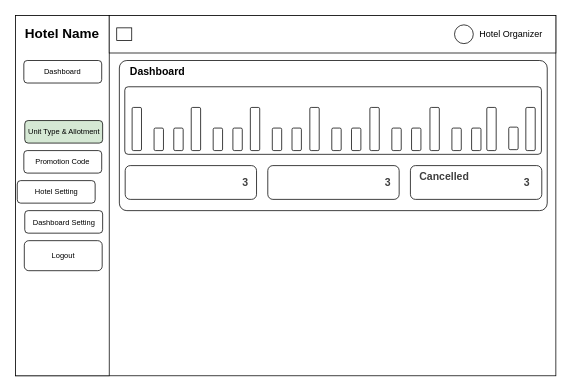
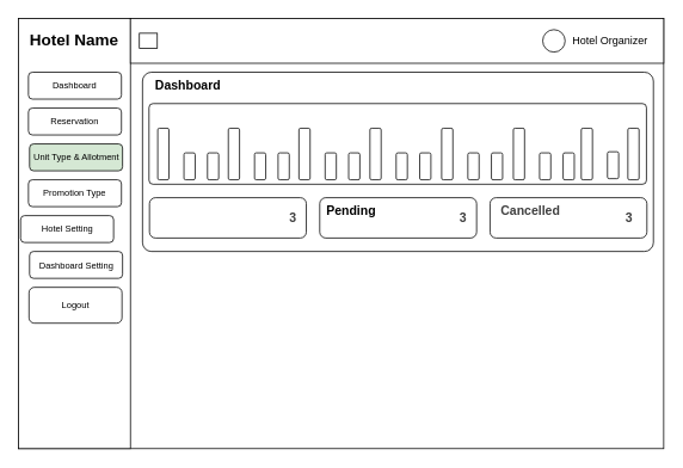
  <mxCell id="0" />
  <mxCell id="1" parent="0" />
  <mxCell id="2" value="" style="rounded=0;whiteSpace=wrap;html=1;" parent="1" vertex="1"><mxGeometry x="20" y="20" width="720" height="480" as="geometry" /></mxCell>
  <mxCell id="3" value="" style="rounded=0;whiteSpace=wrap;html=1;" parent="1" vertex="1"><mxGeometry x="20" y="20" width="125" height="480" as="geometry" /></mxCell>
  <mxCell id="4" value="" style="rounded=0;whiteSpace=wrap;html=1;" parent="1" vertex="1"><mxGeometry x="145" y="20" width="595" height="50" as="geometry" /></mxCell>
  <mxCell id="5" value="Hotel Name" style="text;html=1;align=center;verticalAlign=middle;whiteSpace=wrap;rounded=0;fontSize=18;fontStyle=1" parent="1" vertex="1"><mxGeometry x="31.25" y="30" width="102.5" height="30" as="geometry" /></mxCell>
  <mxCell id="6" value="" style="group" parent="1" vertex="1" connectable="0"><mxGeometry x="605" y="30" width="130" height="30" as="geometry" /></mxCell>
  <mxCell id="7" value="" style="ellipse;whiteSpace=wrap;html=1;aspect=fixed;" parent="6" vertex="1"><mxGeometry y="2.5" width="25" height="25" as="geometry" /></mxCell>
  <mxCell id="8" value="Hotel Organizer" style="text;html=1;align=center;verticalAlign=middle;resizable=0;points=[];autosize=1;strokeColor=none;fillColor=none;" parent="6" vertex="1"><mxGeometry x="20" width="110" height="30" as="geometry" /></mxCell>
  <mxCell id="9" value="" style="rounded=0;whiteSpace=wrap;html=1;" parent="1" vertex="1"><mxGeometry x="155" y="36.5" width="20" height="17" as="geometry" /></mxCell>
  <mxCell id="10" value="Dashboard" style="rounded=1;whiteSpace=wrap;html=1;fontSize=10;" parent="1" vertex="1"><mxGeometry x="31.25" y="80" width="103.75" height="30" as="geometry" /></mxCell>
  <mxCell id="11" value="&lt;font style=&quot;font-size: 10px;&quot;&gt;Unit Type &amp;amp; Allotment&lt;/font&gt;" style="rounded=1;whiteSpace=wrap;html=1;fillColor=#d5e8d4;" parent="1" vertex="1"><mxGeometry x="32.5" y="160" width="103.75" height="30" as="geometry" /></mxCell>
- <mxCell id="12" value="&lt;font style=&quot;font-size: 10px;&quot;&gt;Promotion Code&lt;/font&gt;" style="rounded=1;whiteSpace=wrap;html=1;" parent="1" vertex="1"><mxGeometry x="31.25" y="200" width="103.75" height="30" as="geometry" /></mxCell>
+ <mxCell id="12" value="&lt;font style=&quot;font-size: 10px;&quot;&gt;Promotion Type&lt;/font&gt;" style="rounded=1;whiteSpace=wrap;html=1;" parent="1" vertex="1"><mxGeometry x="31.25" y="200" width="103.75" height="30" as="geometry" /></mxCell>
  <mxCell id="13" value="&lt;font style=&quot;font-size: 10px;&quot;&gt;Dashboard Setting&lt;/font&gt;" style="rounded=1;whiteSpace=wrap;html=1;" parent="1" vertex="1"><mxGeometry x="32.5" y="280" width="103.75" height="30" as="geometry" /></mxCell>
  <mxCell id="14" value="&lt;font style=&quot;font-size: 10px;&quot;&gt;Hotel Setting&lt;/font&gt;" style="rounded=1;whiteSpace=wrap;html=1;" parent="1" vertex="1"><mxGeometry x="22.5" y="240" width="103.75" height="30" as="geometry" /></mxCell>
  <mxCell id="15" value="&lt;font style=&quot;font-size: 10px;&quot;&gt;Logout&lt;/font&gt;" style="rounded=1;whiteSpace=wrap;html=1;" parent="1" vertex="1"><mxGeometry x="31.88" y="320" width="103.75" height="40" as="geometry" /></mxCell>
  <mxCell id="16" value="&lt;font style=&quot;font-size: 14px;&quot;&gt;&lt;b&gt;Dashboard&lt;/b&gt;&lt;/font&gt;" style="text;html=1;align=center;verticalAlign=middle;resizable=0;points=[];autosize=1;strokeColor=none;fillColor=none;" parent="1" vertex="1"><mxGeometry x="148.5" y="130" width="100" height="30" as="geometry" /></mxCell>
  <mxCell id="17" value="" style="rounded=1;whiteSpace=wrap;html=1;arcSize=5;" parent="1" vertex="1"><mxGeometry x="158.5" y="80" width="570" height="200" as="geometry" /></mxCell>
  <mxCell id="18" value="" style="rounded=1;whiteSpace=wrap;html=1;" parent="1" vertex="1"><mxGeometry x="546.25" y="220" width="175" height="45" as="geometry" /></mxCell>
+ <mxCell id="19" value="&lt;font style=&quot;font-size: 10px;&quot;&gt;Reservation&lt;/font&gt;" style="rounded=1;whiteSpace=wrap;html=1;" parent="1" vertex="1"><mxGeometry x="31.25" y="120" width="103.75" height="30" as="geometry" /></mxCell>
  <mxCell id="20" value="" style="rounded=1;whiteSpace=wrap;html=1;" parent="1" vertex="1"><mxGeometry x="356.25" y="220" width="175" height="45" as="geometry" /></mxCell>
  <mxCell id="21" value="" style="rounded=1;whiteSpace=wrap;html=1;" parent="1" vertex="1"><mxGeometry x="166.25" y="220" width="175" height="45" as="geometry" /></mxCell>
+ <mxCell id="22" value="&lt;font style=&quot;font-size: 14px;&quot;&gt;Pending&lt;/font&gt;" style="text;html=1;align=center;verticalAlign=middle;resizable=0;points=[];autosize=1;strokeColor=none;fillColor=none;fontStyle=1" parent="1" vertex="1"><mxGeometry x="356.25" y="220" width="70" height="30" as="geometry" /></mxCell>
  <mxCell id="23" value="&lt;span style=&quot;color: rgb(63, 63, 63); font-size: 14px;&quot;&gt;Cancelled&lt;/span&gt;" style="text;html=1;align=center;verticalAlign=middle;resizable=0;points=[];autosize=1;strokeColor=none;fillColor=none;fontStyle=1" parent="1" vertex="1"><mxGeometry x="546.25" y="220" width="90" height="30" as="geometry" /></mxCell>
  <mxCell id="24" value="&lt;span style=&quot;color: rgb(63, 63, 63); font-size: 14px;&quot;&gt;3&lt;/span&gt;" style="text;html=1;align=center;verticalAlign=middle;resizable=0;points=[];autosize=1;strokeColor=none;fillColor=none;fontStyle=1" parent="1" vertex="1"><mxGeometry x="686.25" y="227.5" width="30" height="30" as="geometry" /></mxCell>
  <mxCell id="25" value="&lt;span style=&quot;color: rgb(63, 63, 63); font-size: 14px;&quot;&gt;3&lt;/span&gt;" style="text;html=1;align=center;verticalAlign=middle;resizable=0;points=[];autosize=1;strokeColor=none;fillColor=none;fontStyle=1" parent="1" vertex="1"><mxGeometry x="501.25" y="227.5" width="30" height="30" as="geometry" /></mxCell>
  <mxCell id="26" value="&lt;span style=&quot;color: rgb(63, 63, 63); font-size: 14px;&quot;&gt;3&lt;/span&gt;" style="text;html=1;align=center;verticalAlign=middle;resizable=0;points=[];autosize=1;strokeColor=none;fillColor=none;fontStyle=1" parent="1" vertex="1"><mxGeometry x="311.25" y="227.5" width="30" height="30" as="geometry" /></mxCell>
  <mxCell id="27" value="" style="rounded=1;whiteSpace=wrap;html=1;arcSize=5;" parent="1" vertex="1"><mxGeometry x="165.75" y="115" width="555" height="90" as="geometry" /></mxCell>
  <mxCell id="28" value="" style="rounded=1;whiteSpace=wrap;html=1;rotation=90;" parent="1" vertex="1"><mxGeometry x="153" y="165" width="57.5" height="12.5" as="geometry" /></mxCell>
  <mxCell id="29" value="" style="rounded=1;whiteSpace=wrap;html=1;rotation=90;" parent="1" vertex="1"><mxGeometry x="196" y="178.75" width="30" height="12.5" as="geometry" /></mxCell>
  <mxCell id="30" value="" style="rounded=1;whiteSpace=wrap;html=1;rotation=90;" parent="1" vertex="1"><mxGeometry x="222.25" y="178.75" width="30" height="12.5" as="geometry" /></mxCell>
  <mxCell id="31" value="" style="rounded=1;whiteSpace=wrap;html=1;rotation=90;" parent="1" vertex="1"><mxGeometry x="231.75" y="165" width="57.5" height="12.5" as="geometry" /></mxCell>
  <mxCell id="32" value="" style="rounded=1;whiteSpace=wrap;html=1;rotation=90;" parent="1" vertex="1"><mxGeometry x="274.75" y="178.75" width="30" height="12.5" as="geometry" /></mxCell>
  <mxCell id="33" value="" style="rounded=1;whiteSpace=wrap;html=1;rotation=90;" parent="1" vertex="1"><mxGeometry x="301" y="178.75" width="30" height="12.5" as="geometry" /></mxCell>
  <mxCell id="34" value="" style="rounded=1;whiteSpace=wrap;html=1;rotation=90;" parent="1" vertex="1"><mxGeometry x="310.5" y="165" width="57.5" height="12.5" as="geometry" /></mxCell>
  <mxCell id="35" value="" style="rounded=1;whiteSpace=wrap;html=1;rotation=90;" parent="1" vertex="1"><mxGeometry x="353.5" y="178.75" width="30" height="12.5" as="geometry" /></mxCell>
  <mxCell id="36" value="" style="rounded=1;whiteSpace=wrap;html=1;rotation=90;" parent="1" vertex="1"><mxGeometry x="379.75" y="178.75" width="30" height="12.5" as="geometry" /></mxCell>
  <mxCell id="37" value="" style="rounded=1;whiteSpace=wrap;html=1;rotation=90;" parent="1" vertex="1"><mxGeometry x="389.75" y="165" width="57.5" height="12.5" as="geometry" /></mxCell>
  <mxCell id="38" value="" style="rounded=1;whiteSpace=wrap;html=1;rotation=90;" parent="1" vertex="1"><mxGeometry x="432.75" y="178.75" width="30" height="12.5" as="geometry" /></mxCell>
  <mxCell id="39" value="" style="rounded=1;whiteSpace=wrap;html=1;rotation=90;" parent="1" vertex="1"><mxGeometry x="459" y="178.75" width="30" height="12.5" as="geometry" /></mxCell>
  <mxCell id="40" value="" style="rounded=1;whiteSpace=wrap;html=1;rotation=90;" parent="1" vertex="1"><mxGeometry x="469.75" y="165" width="57.5" height="12.5" as="geometry" /></mxCell>
  <mxCell id="41" value="" style="rounded=1;whiteSpace=wrap;html=1;rotation=90;" parent="1" vertex="1"><mxGeometry x="512.75" y="178.75" width="30" height="12.5" as="geometry" /></mxCell>
  <mxCell id="42" value="" style="rounded=1;whiteSpace=wrap;html=1;rotation=90;" parent="1" vertex="1"><mxGeometry x="539" y="178.75" width="30" height="12.5" as="geometry" /></mxCell>
  <mxCell id="43" value="" style="rounded=1;whiteSpace=wrap;html=1;rotation=90;" parent="1" vertex="1"><mxGeometry x="549.75" y="165" width="57.5" height="12.5" as="geometry" /></mxCell>
  <mxCell id="44" value="" style="rounded=1;whiteSpace=wrap;html=1;rotation=90;" parent="1" vertex="1"><mxGeometry x="592.75" y="178.75" width="30" height="12.5" as="geometry" /></mxCell>
  <mxCell id="45" value="" style="rounded=1;whiteSpace=wrap;html=1;rotation=90;" parent="1" vertex="1"><mxGeometry x="619" y="178.75" width="30" height="12.5" as="geometry" /></mxCell>
  <mxCell id="46" value="" style="rounded=1;whiteSpace=wrap;html=1;rotation=90;" parent="1" vertex="1"><mxGeometry x="625.5" y="165" width="57.5" height="12.5" as="geometry" /></mxCell>
  <mxCell id="47" value="" style="rounded=1;whiteSpace=wrap;html=1;rotation=90;" parent="1" vertex="1"><mxGeometry x="668.5" y="177.5" width="30" height="12.5" as="geometry" /></mxCell>
  <mxCell id="48" value="&lt;font style=&quot;font-size: 14px;&quot;&gt;&lt;b&gt;Dashboard&lt;/b&gt;&lt;/font&gt;" style="text;html=1;align=center;verticalAlign=middle;resizable=0;points=[];autosize=1;strokeColor=none;fillColor=none;" parent="1" vertex="1"><mxGeometry x="158.5" y="80" width="100" height="30" as="geometry" /></mxCell>
  <mxCell id="49" value="" style="rounded=1;whiteSpace=wrap;html=1;rotation=90;" parent="1" vertex="1"><mxGeometry x="677.5" y="165" width="57.5" height="12.5" as="geometry" /></mxCell>
